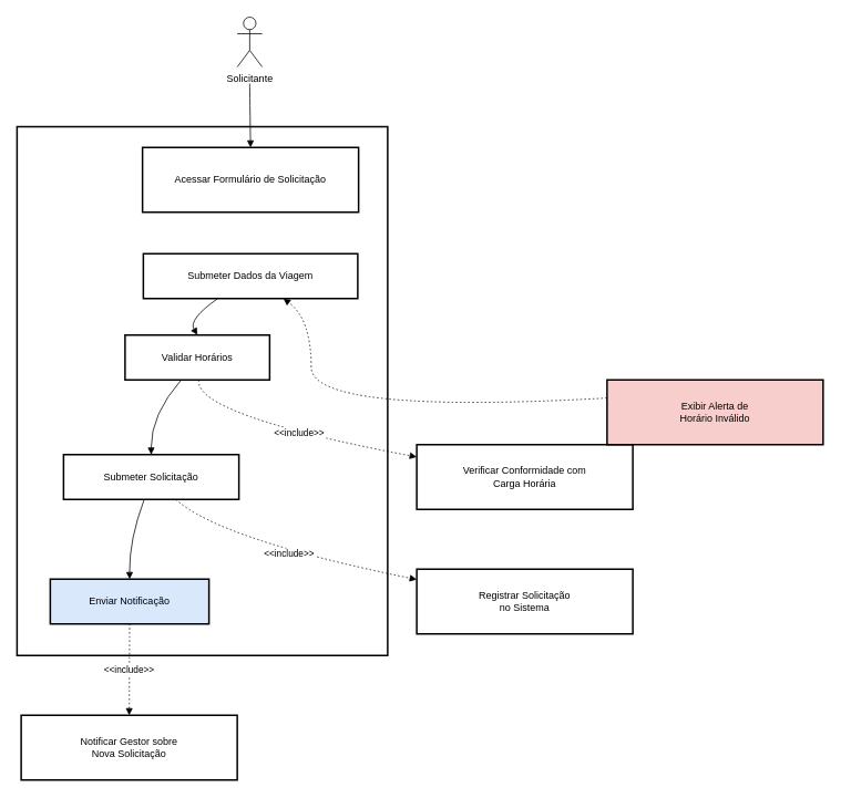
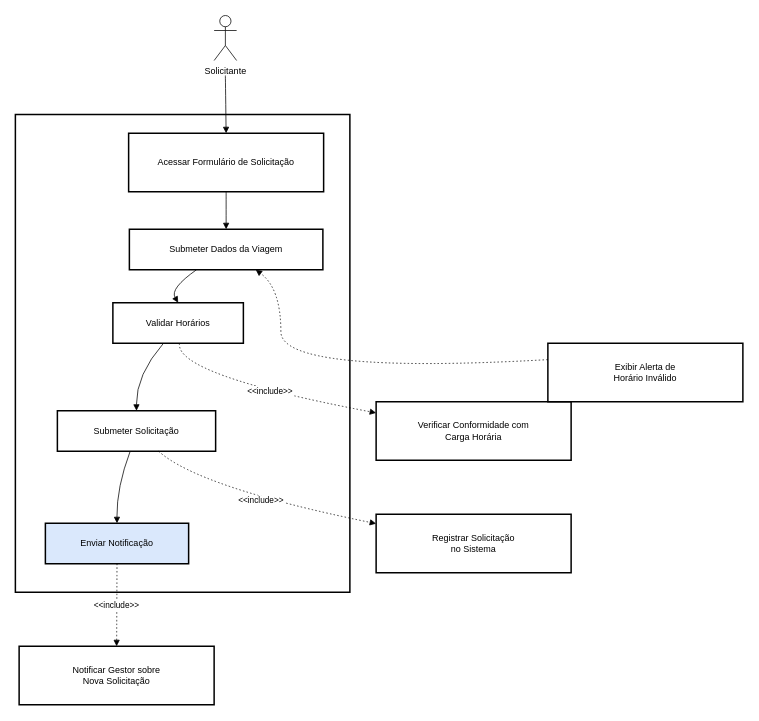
  <mxCell id="0" />
  <mxCell id="1" parent="0" />
  <mxCell id="2" value="&#10;" style="whiteSpace=wrap;strokeWidth=2;" vertex="1" parent="1"><mxGeometry x="20" y="152" width="446" height="637" as="geometry" /></mxCell>
  <mxCell id="3" value="Acessar Formulário de Solicitação" style="whiteSpace=wrap;strokeWidth=2;" vertex="1" parent="1"><mxGeometry x="171" y="177" width="260" height="78" as="geometry" /></mxCell>
  <mxCell id="4" value="Submeter Dados da Viagem" style="whiteSpace=wrap;strokeWidth=2;" vertex="1" parent="1"><mxGeometry x="172" y="305" width="258" height="54" as="geometry" /></mxCell>
  <mxCell id="5" value="Validar Horários" style="whiteSpace=wrap;strokeWidth=2;" vertex="1" parent="1"><mxGeometry x="150" y="403" width="174" height="54" as="geometry" /></mxCell>
  <mxCell id="6" value="Submeter Solicitação" style="whiteSpace=wrap;strokeWidth=2;" vertex="1" parent="1"><mxGeometry x="76" y="547" width="211" height="54" as="geometry" /></mxCell>
  <mxCell id="7" value="Enviar Notificação" style="whiteSpace=wrap;strokeWidth=2;fillColor=#dae8fc;" vertex="1" parent="1"><mxGeometry x="60" y="697" width="191" height="54" as="geometry" /></mxCell>
  <mxCell id="8" value="Verificar Conformidade com&#10;Carga Horária" style="whiteSpace=wrap;strokeWidth=2;" vertex="1" parent="1"><mxGeometry x="501" y="535" width="260" height="78" as="geometry" /></mxCell>
  <mxCell id="9" value="Registrar Solicitação&#10;no Sistema" style="whiteSpace=wrap;strokeWidth=2;" vertex="1" parent="1"><mxGeometry x="501" y="685" width="260" height="78" as="geometry" /></mxCell>
  <mxCell id="10" value="Notificar Gestor sobre&#10;Nova Solicitação" style="whiteSpace=wrap;strokeWidth=2;" vertex="1" parent="1"><mxGeometry x="25" y="861" width="260" height="78" as="geometry" /></mxCell>
- <mxCell id="11" value="Exibir Alerta de&#10;Horário Inválido" style="whiteSpace=wrap;strokeWidth=2;fillColor=#f8cecc;" vertex="1" parent="1"><mxGeometry x="730" y="457" width="260" height="78" as="geometry" /></mxCell>
+ <mxCell id="11" value="Exibir Alerta de&#10;Horário Inválido" style="whiteSpace=wrap;strokeWidth=2;" vertex="1" parent="1"><mxGeometry x="730" y="457" width="260" height="78" as="geometry" /></mxCell>
  <mxCell id="12" value="" style="curved=1;startArrow=none;endArrow=block;entryX=0.5;entryY=0;rounded=0;" edge="1" parent="1" target="3"><mxGeometry relative="1" as="geometry"><Array as="points" /><mxPoint x="300" y="100" as="sourcePoint" /></mxGeometry></mxCell>
+ <mxCell id="13" value="" style="curved=1;startArrow=none;endArrow=block;exitX=0.5;exitY=1;entryX=0.5;entryY=-0.01;rounded=0;" edge="1" parent="1" source="3" target="4"><mxGeometry relative="1" as="geometry"><Array as="points" /></mxGeometry></mxCell>
  <mxCell id="14" value="" style="curved=1;startArrow=none;endArrow=block;exitX=0.35;exitY=0.99;entryX=0.5;entryY=-0.01;rounded=0;" edge="1" parent="1" source="4" target="5"><mxGeometry relative="1" as="geometry"><Array as="points"><mxPoint x="226" y="384" /></Array></mxGeometry></mxCell>
  <mxCell id="15" value="" style="curved=1;startArrow=none;endArrow=block;exitX=0.39;exitY=0.99;entryX=0.5;entryY=0;rounded=0;" edge="1" parent="1" source="5" target="6"><mxGeometry relative="1" as="geometry"><Array as="points"><mxPoint x="181" y="499" /></Array></mxGeometry></mxCell>
  <mxCell id="16" value="" style="curved=1;startArrow=none;endArrow=block;exitX=0.46;exitY=1;entryX=0.5;entryY=0.01;rounded=0;" edge="1" parent="1" source="6" target="7"><mxGeometry relative="1" as="geometry"><Array as="points"><mxPoint x="155" y="649" /></Array></mxGeometry></mxCell>
  <mxCell id="17" value="&lt;&lt;include&gt;&gt;" style="curved=1;dashed=1;dashPattern=2 3;startArrow=none;endArrow=block;exitX=0.51;exitY=0.99;entryX=0;entryY=0.19;rounded=0;" edge="1" parent="1" source="5" target="8"><mxGeometry x="0.086" y="3" relative="1" as="geometry"><Array as="points"><mxPoint x="233" y="499" /></Array><mxPoint as="offset" /></mxGeometry></mxCell>
  <mxCell id="18" value="&lt;&lt;include&gt;&gt;" style="curved=1;dashed=1;dashPattern=2 3;startArrow=none;endArrow=block;exitX=0.64;exitY=1;entryX=0;entryY=0.16;rounded=0;" edge="1" parent="1" source="6" target="9"><mxGeometry relative="1" as="geometry"><Array as="points"><mxPoint x="264" y="649" /></Array></mxGeometry></mxCell>
  <mxCell id="19" value="&lt;&lt;include&gt;&gt;" style="curved=1;dashed=1;dashPattern=2 3;startArrow=none;endArrow=block;exitX=0.5;exitY=1.01;entryX=0.5;entryY=0;rounded=0;" edge="1" parent="1" source="7" target="10"><mxGeometry relative="1" as="geometry"><Array as="points" /></mxGeometry></mxCell>
  <mxCell id="20" value="" style="curved=1;dashed=1;dashPattern=2 3;startArrow=none;endArrow=block;exitX=0;exitY=0.28;entryX=0.65;entryY=0.99;rounded=0;" edge="1" parent="1" source="11" target="4"><mxGeometry relative="1" as="geometry"><Array as="points"><mxPoint x="374" y="499" /><mxPoint x="374" y="384" /></Array></mxGeometry></mxCell>
  <mxCell id="21" value="&lt;span style=&quot;text-wrap-mode: wrap;&quot;&gt;Solicitante&lt;/span&gt;" style="shape=umlActor;verticalLabelPosition=bottom;verticalAlign=top;html=1;outlineConnect=0;" vertex="1" parent="1"><mxGeometry x="285" y="20" width="30" height="60" as="geometry" /></mxCell>
